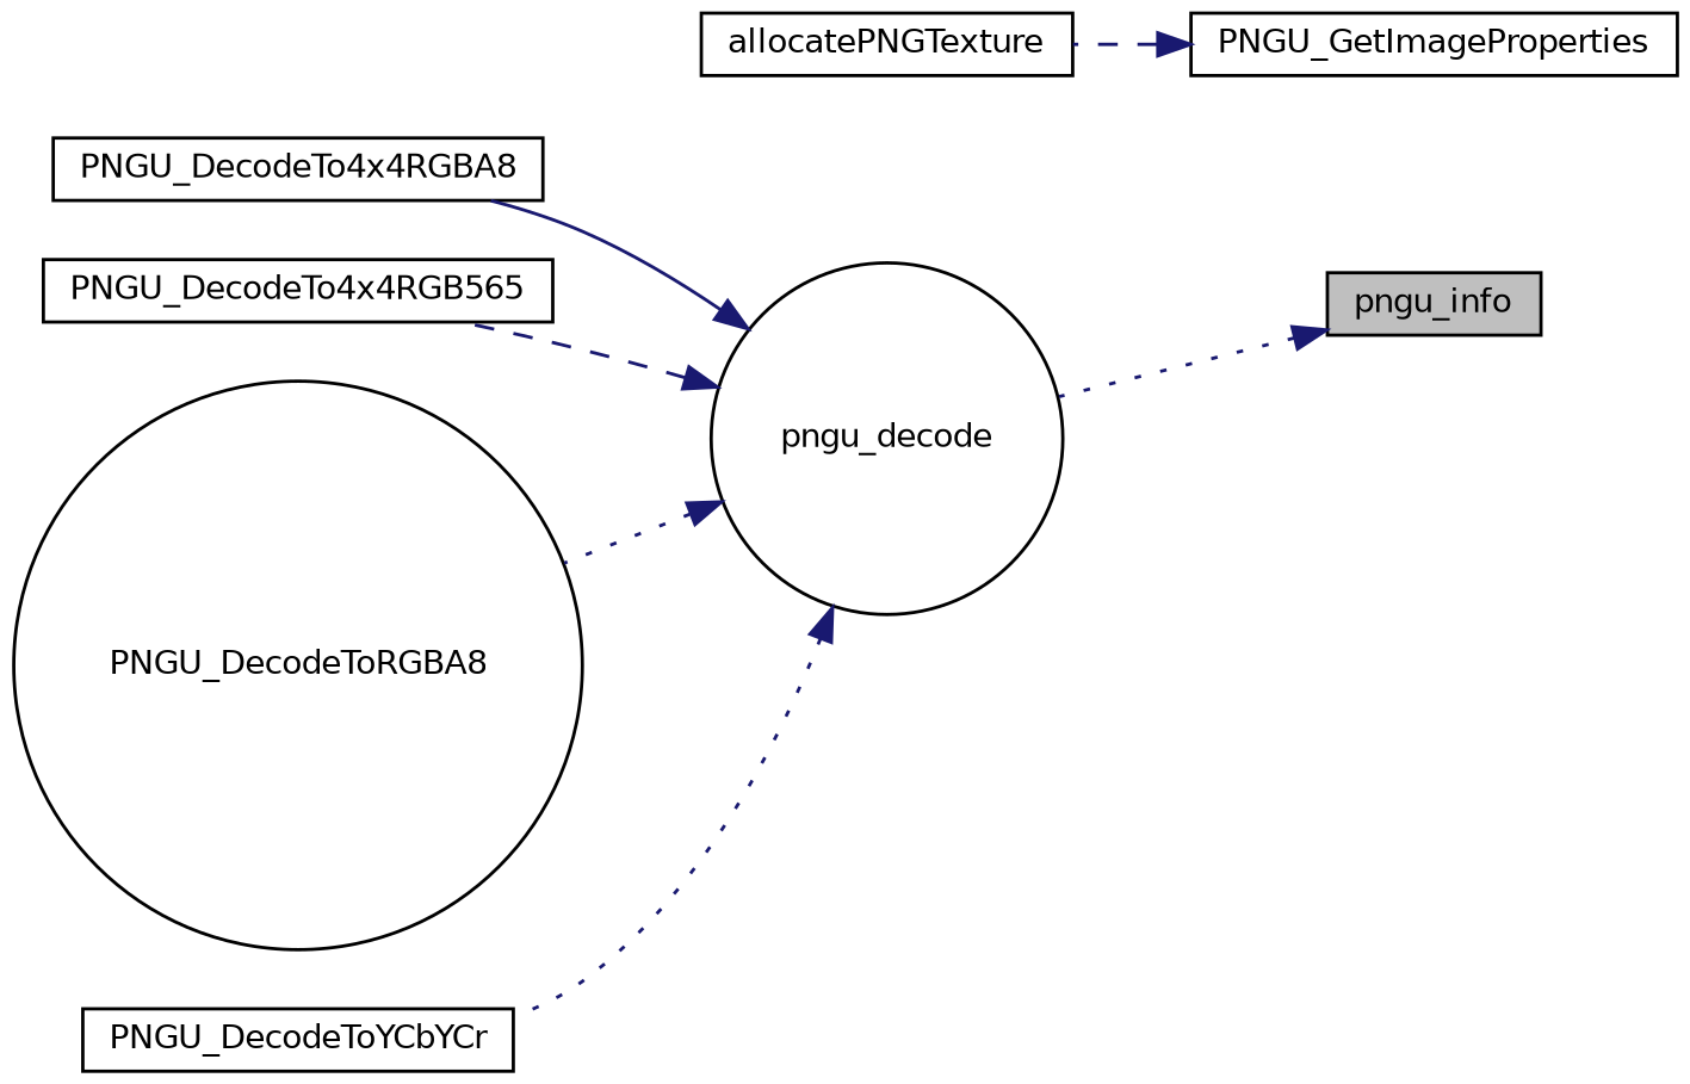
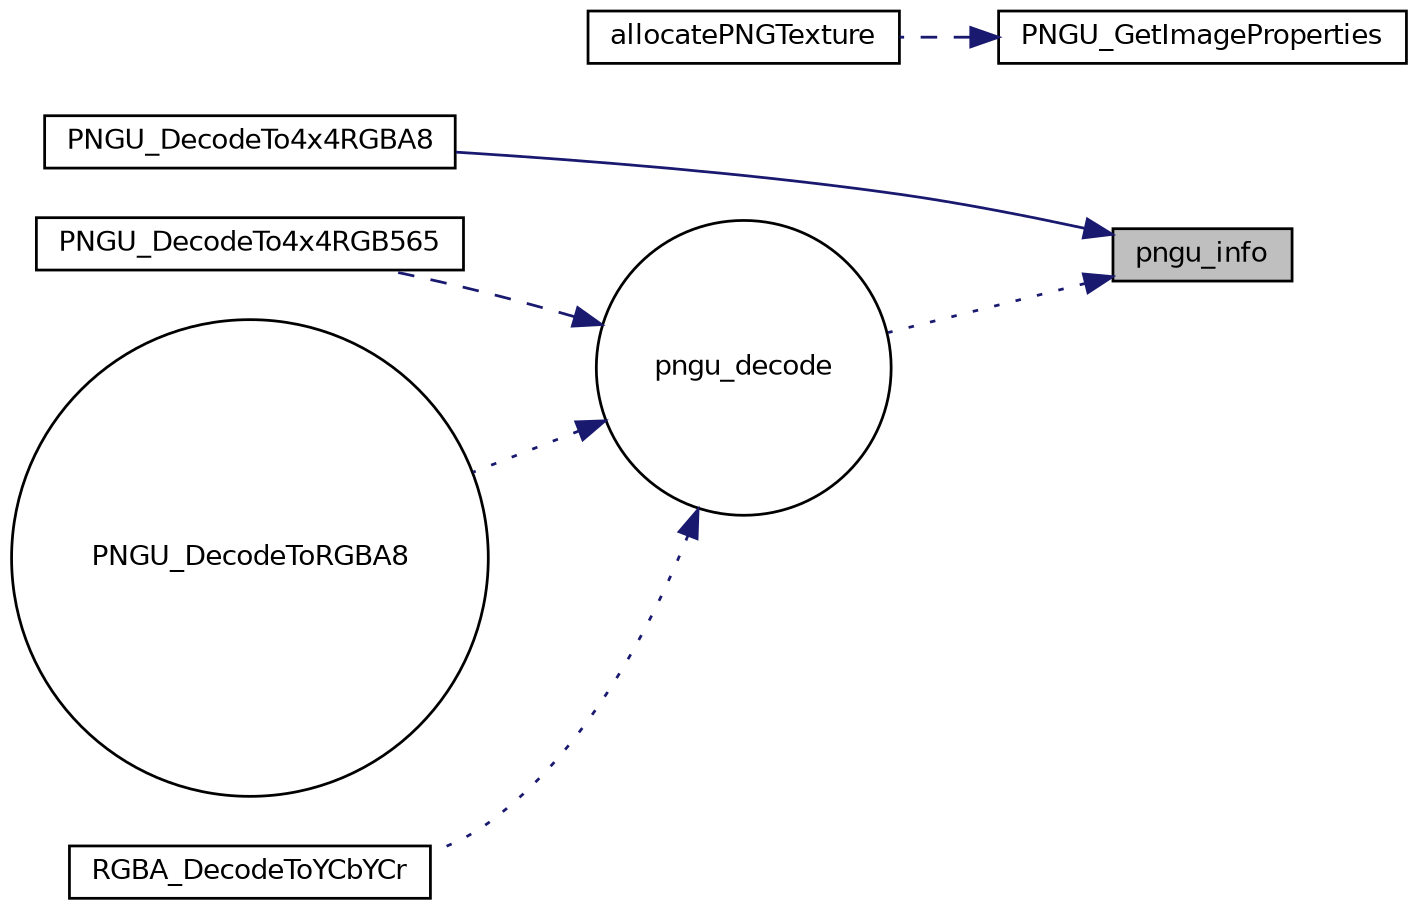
  digraph {
    rankdir=RL
    node [color=black fillcolor=white fontname=Helvetica fontsize=10 shape=box style=filled]
    edge [color=midnightblue dir=back fontname=Helvetica fontsize=10 labelfontname=Helvetica labelfontsize=10 style=dotted]
    n1 [fillcolor=grey75 fontcolor=black height=0.2 label=pngu_info width=0.4]
    n2 [height=0.2 label=pngu_decode shape=circle width=0.4]
    n3 [height=0.2 label=PNGU_DecodeTo4x4RGB565 width=0.4]
    n4 [height=0.2 label=PNGU_DecodeTo4x4RGBA8 width=0.4]
    n5 [height=0.2 label=PNGU_DecodeToRGBA8 shape=circle width=0.4]
-   n6 [height=0.2 label=PNGU_DecodeToYCbYCr width=0.4]
+   n6 [height=0.2 label=RGBA_DecodeToYCbYCr width=0.4]
    n7 [height=0.2 label=PNGU_GetImageProperties width=0.4]
    n8 [height=0.2 label=allocatePNGTexture width=0.4]
    n1 -> n2
    n2 -> n3 [style=dashed]
-   n2 -> n4 [style=solid]
+   n1 -> n4 [style=solid]
    n2 -> n5
    n2 -> n6
    n7 -> n8 [style=dashed]
  }
